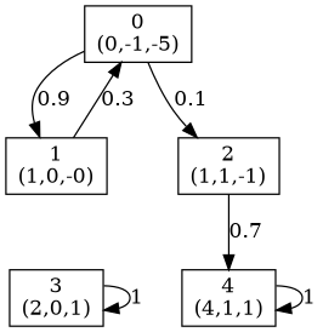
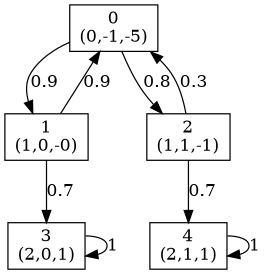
  digraph {
    node [shape=box]
    n1 [label="0\n(0,-1,-5)"]
    n2 [label="1\n(1,0,-0)"]
    n3 [label="2\n(1,1,-1)"]
    n4 [label="3\n(2,0,1)"]
-   n5 [label="4\n(4,1,1)"]
+   n5 [label="4\n(2,1,1)"]
    n1 -> n2 [label=0.9]
-   n1 -> n3 [label=0.1]
-   n2 -> n1 [label=0.3]
+   n1 -> n3 [label=0.8]
+   n2 -> n1 [label=0.9]
+   n2 -> n4 [label=0.7]
+   n3 -> n1 [label=0.3]
    n3 -> n5 [label=0.7]
    n4 -> n4 [label=1]
    n5 -> n5 [label=1]
  }
